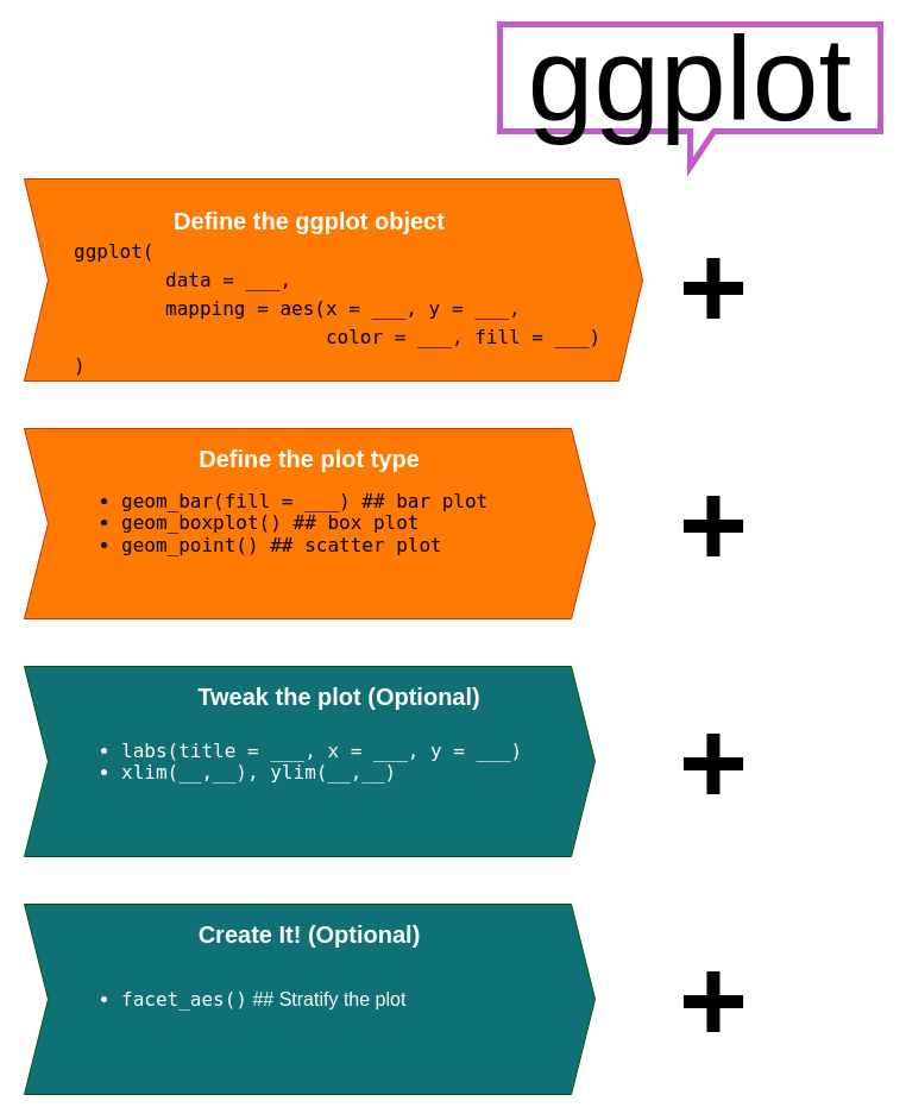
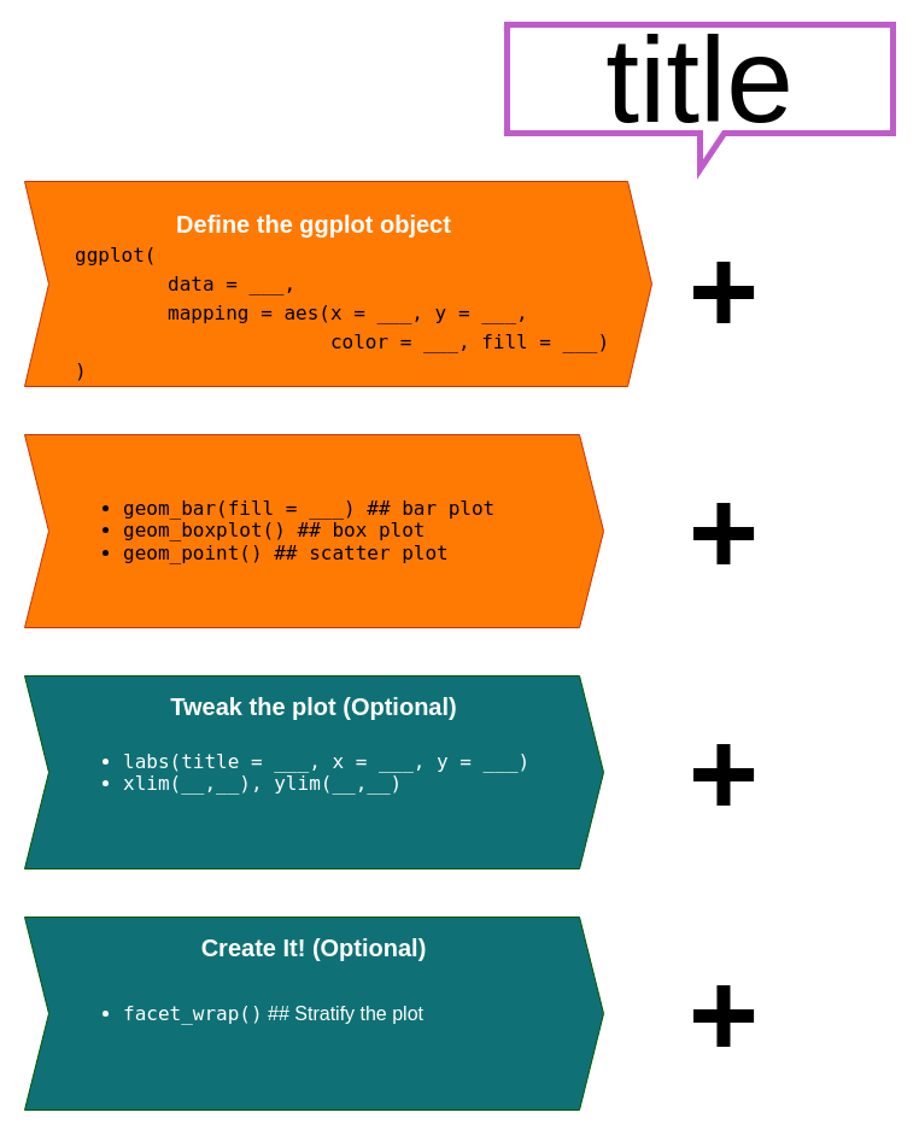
  <mxCell id="0" />
  <mxCell id="1" parent="0" />
  <mxCell id="2" value="&lt;blockquote style=&quot;margin: 0px 0px 0px 40px ; border: none ; padding: 0px ; font-size: 16px ; line-height: 0.5&quot;&gt;&lt;pre&gt;&lt;br&gt;&lt;/pre&gt;&lt;pre&gt;&lt;br&gt;&lt;/pre&gt;&lt;pre&gt;ggplot(&lt;/pre&gt;&lt;pre&gt;&lt;span style=&quot;white-space: pre&quot;&gt;&#09;&lt;/span&gt;data = ___,&lt;/pre&gt;&lt;pre&gt;&lt;span style=&quot;white-space: pre&quot;&gt;&#09;&lt;/span&gt;mapping = aes(x = ___, y = ___,&lt;/pre&gt;&lt;pre&gt;&lt;span style=&quot;white-space: pre&quot;&gt;&#09;&lt;/span&gt;&lt;span style=&quot;white-space: pre&quot;&gt;&#09;&lt;/span&gt;      color = ___, fill = ___)&lt;br&gt;&lt;/pre&gt;&lt;pre&gt;)&lt;/pre&gt;&lt;/blockquote&gt;" style="shape=step;perimeter=stepPerimeter;whiteSpace=wrap;html=1;fixedSize=1;align=left;fillColor=#ff7a03;fontColor=#000000;strokeColor=#C73500;" parent="1" vertex="1"><mxGeometry x="20" y="150" width="520" height="170" as="geometry" /></mxCell>
  <mxCell id="3" value="&lt;font color=&quot;#ffffff&quot;&gt;Define the ggplot object&lt;/font&gt;" style="text;html=1;strokeColor=none;fillColor=none;align=center;verticalAlign=middle;whiteSpace=wrap;rounded=0;fontSize=20;fontStyle=1" parent="1" vertex="1"><mxGeometry x="120" y="170" width="280" height="30" as="geometry" /></mxCell>
  <mxCell id="4" value="&lt;font size=&quot;1&quot;&gt;&lt;b style=&quot;font-size: 100px&quot;&gt;+&lt;/b&gt;&lt;/font&gt;" style="text;html=1;strokeColor=none;fillColor=none;align=center;verticalAlign=middle;whiteSpace=wrap;rounded=0;fontSize=16;" parent="1" vertex="1"><mxGeometry x="570" y="225" width="60" height="30" as="geometry" /></mxCell>
  <mxCell id="5" value="&lt;blockquote style=&quot;margin: 0px 0px 0px 40px ; border: none ; padding: 0px ; font-size: 16px ; line-height: 0.5&quot;&gt;&lt;pre&gt;&lt;ul style=&quot;line-height: 1.2&quot;&gt;&lt;li style=&quot;line-height: 1.1&quot;&gt;geom_bar(fill = ___) ## bar plot&lt;/li&gt;&lt;li style=&quot;line-height: 1.1&quot;&gt;geom_boxplot() ## box plot&lt;/li&gt;&lt;li style=&quot;line-height: 1.2&quot;&gt;geom_point() ## scatter plot&lt;/li&gt;&lt;/ul&gt;&lt;/pre&gt;&lt;/blockquote&gt;" style="shape=step;perimeter=stepPerimeter;whiteSpace=wrap;html=1;fixedSize=1;align=left;fillColor=#ff7a03;fontColor=#000000;strokeColor=#C73500;" parent="1" vertex="1"><mxGeometry x="20" y="360" width="480" height="160" as="geometry" /></mxCell>
  <mxCell id="6" value="&lt;font size=&quot;1&quot;&gt;&lt;b style=&quot;font-size: 100px&quot;&gt;+&lt;/b&gt;&lt;/font&gt;" style="text;html=1;strokeColor=none;fillColor=none;align=center;verticalAlign=middle;whiteSpace=wrap;rounded=0;fontSize=16;" parent="1" vertex="1"><mxGeometry x="570" y="425" width="60" height="30" as="geometry" /></mxCell>
- <mxCell id="7" value="&lt;font color=&quot;#ffffff&quot;&gt;Define the plot type&lt;/font&gt;" style="text;html=1;strokeColor=none;fillColor=none;align=center;verticalAlign=middle;whiteSpace=wrap;rounded=0;fontSize=20;fontStyle=1" parent="1" vertex="1"><mxGeometry x="120" y="370" width="280" height="30" as="geometry" /></mxCell>
- <mxCell id="8" value="&lt;blockquote style=&quot;margin: 0px 0px 0px 40px ; border: none ; padding: 0px ; font-size: 16px ; line-height: 0.5&quot;&gt;&lt;pre&gt;&lt;ul style=&quot;line-height: 1.2&quot;&gt;&lt;li style=&quot;line-height: 1.1&quot;&gt;facet_aes()&lt;font face=&quot;Helvetica&quot;&gt;&lt;span style=&quot;white-space: normal&quot;&gt;&amp;nbsp;## Stratify the plot&lt;/span&gt;&lt;/font&gt;&lt;/li&gt;&lt;/ul&gt;&lt;/pre&gt;&lt;/blockquote&gt;" style="shape=step;perimeter=stepPerimeter;whiteSpace=wrap;html=1;fixedSize=1;align=left;fillColor=#0f7175;fontColor=#ffffff;strokeColor=#005700;" parent="1" vertex="1"><mxGeometry x="20" y="760" width="480" height="160" as="geometry" /></mxCell>
+ <mxCell id="8" value="&lt;blockquote style=&quot;margin: 0px 0px 0px 40px ; border: none ; padding: 0px ; font-size: 16px ; line-height: 0.5&quot;&gt;&lt;pre&gt;&lt;ul style=&quot;line-height: 1.2&quot;&gt;&lt;li style=&quot;line-height: 1.1&quot;&gt;facet_wrap()&lt;font face=&quot;Helvetica&quot;&gt;&lt;span style=&quot;white-space: normal&quot;&gt;&amp;nbsp;## Stratify the plot&lt;/span&gt;&lt;/font&gt;&lt;/li&gt;&lt;/ul&gt;&lt;/pre&gt;&lt;/blockquote&gt;" style="shape=step;perimeter=stepPerimeter;whiteSpace=wrap;html=1;fixedSize=1;align=left;fillColor=#0f7175;fontColor=#ffffff;strokeColor=#005700;" parent="1" vertex="1"><mxGeometry x="20" y="760" width="480" height="160" as="geometry" /></mxCell>
  <mxCell id="9" value="&lt;font size=&quot;1&quot;&gt;&lt;b style=&quot;font-size: 100px&quot;&gt;+&lt;/b&gt;&lt;/font&gt;" style="text;html=1;strokeColor=none;fillColor=none;align=center;verticalAlign=middle;whiteSpace=wrap;rounded=0;fontSize=16;" parent="1" vertex="1"><mxGeometry x="570" y="825" width="60" height="30" as="geometry" /></mxCell>
  <mxCell id="10" value="&lt;font color=&quot;#ffffff&quot;&gt;Create It! (Optional)&lt;/font&gt;" style="text;html=1;strokeColor=none;fillColor=none;align=center;verticalAlign=middle;whiteSpace=wrap;rounded=0;fontSize=20;fontStyle=1" parent="1" vertex="1"><mxGeometry x="120" y="770" width="280" height="30" as="geometry" /></mxCell>
  <mxCell id="11" value="&lt;blockquote style=&quot;margin: 0px 0px 0px 40px ; border: none ; padding: 0px ; font-size: 16px ; line-height: 0.5&quot;&gt;&lt;pre&gt;&lt;ul style=&quot;line-height: 1.2&quot;&gt;&lt;li style=&quot;line-height: 1.1&quot;&gt;labs(title = ___, x = ___, y = ___)&lt;/li&gt;&lt;li style=&quot;line-height: 1.1&quot;&gt;xlim(__,__), ylim(__,__)&lt;/li&gt;&lt;/ul&gt;&lt;/pre&gt;&lt;/blockquote&gt;" style="shape=step;perimeter=stepPerimeter;whiteSpace=wrap;html=1;fixedSize=1;align=left;fillColor=#0f7175;fontColor=#ffffff;strokeColor=#005700;" parent="1" vertex="1"><mxGeometry x="20" y="560" width="480" height="160" as="geometry" /></mxCell>
  <mxCell id="12" value="&lt;font size=&quot;1&quot;&gt;&lt;b style=&quot;font-size: 100px&quot;&gt;+&lt;/b&gt;&lt;/font&gt;" style="text;html=1;strokeColor=none;fillColor=none;align=center;verticalAlign=middle;whiteSpace=wrap;rounded=0;fontSize=16;" parent="1" vertex="1"><mxGeometry x="570" y="625" width="60" height="30" as="geometry" /></mxCell>
- <mxCell id="13" value="&lt;font color=&quot;#ffffff&quot;&gt;Tweak the plot (Optional)&lt;/font&gt;" style="text;html=1;strokeColor=none;fillColor=none;align=center;verticalAlign=middle;whiteSpace=wrap;rounded=0;fontSize=20;fontStyle=1" parent="1" vertex="1"><mxGeometry x="145" y="570" width="280" height="30" as="geometry" /></mxCell>
- <mxCell id="14" value="ggplot" style="shape=callout;whiteSpace=wrap;html=1;perimeter=calloutPerimeter;fontSize=100;strokeColor=#bf5cca;strokeWidth=5;" parent="1" vertex="1"><mxGeometry x="420" y="20" width="320" height="120" as="geometry" /></mxCell>
+ <mxCell id="13" value="&lt;font color=&quot;#ffffff&quot;&gt;Tweak the plot (Optional)&lt;/font&gt;" style="text;html=1;strokeColor=none;fillColor=none;align=center;verticalAlign=middle;whiteSpace=wrap;rounded=0;fontSize=20;fontStyle=1" parent="1" vertex="1"><mxGeometry x="120" y="570" width="280" height="30" as="geometry" /></mxCell>
+ <mxCell id="14" value="title" style="shape=callout;whiteSpace=wrap;html=1;perimeter=calloutPerimeter;fontSize=100;strokeColor=#bf5cca;strokeWidth=5;" parent="1" vertex="1"><mxGeometry x="420" y="20" width="320" height="120" as="geometry" /></mxCell>
